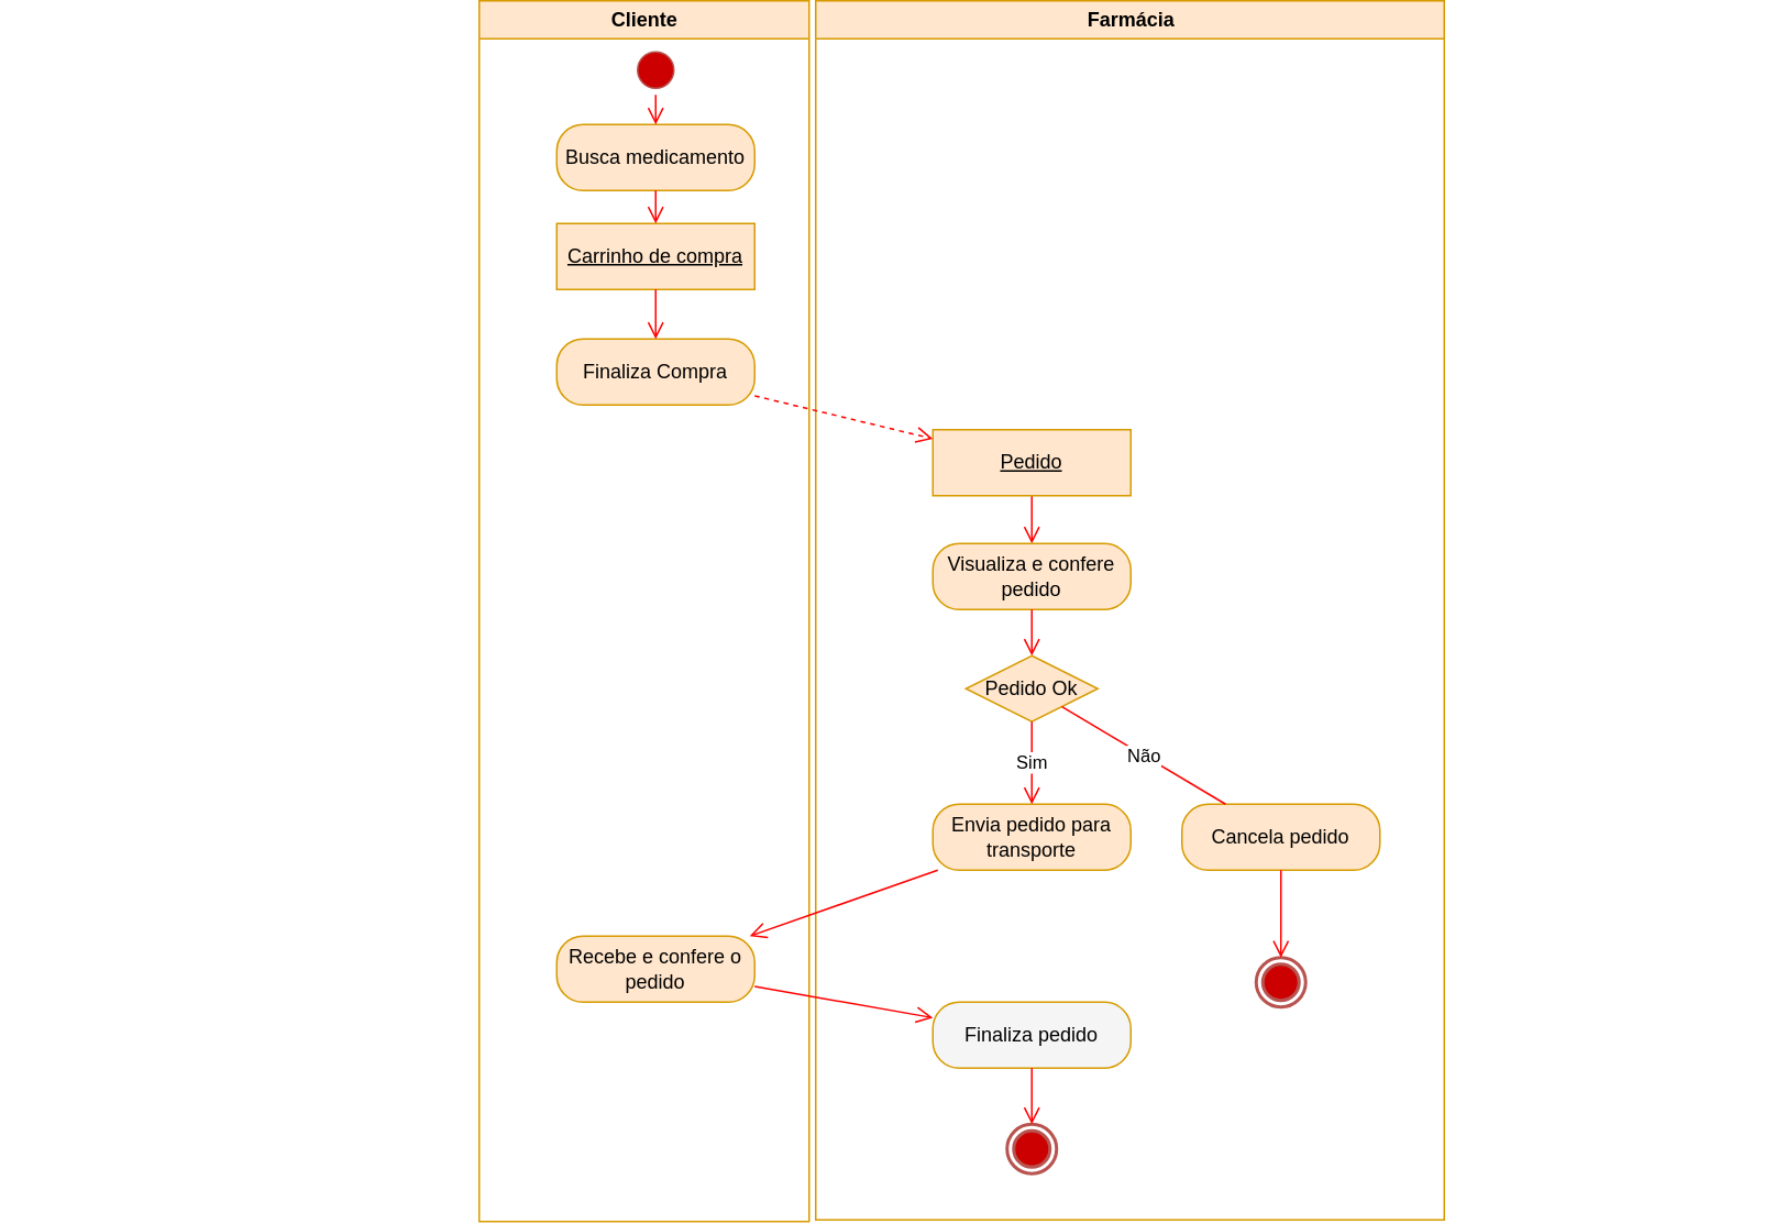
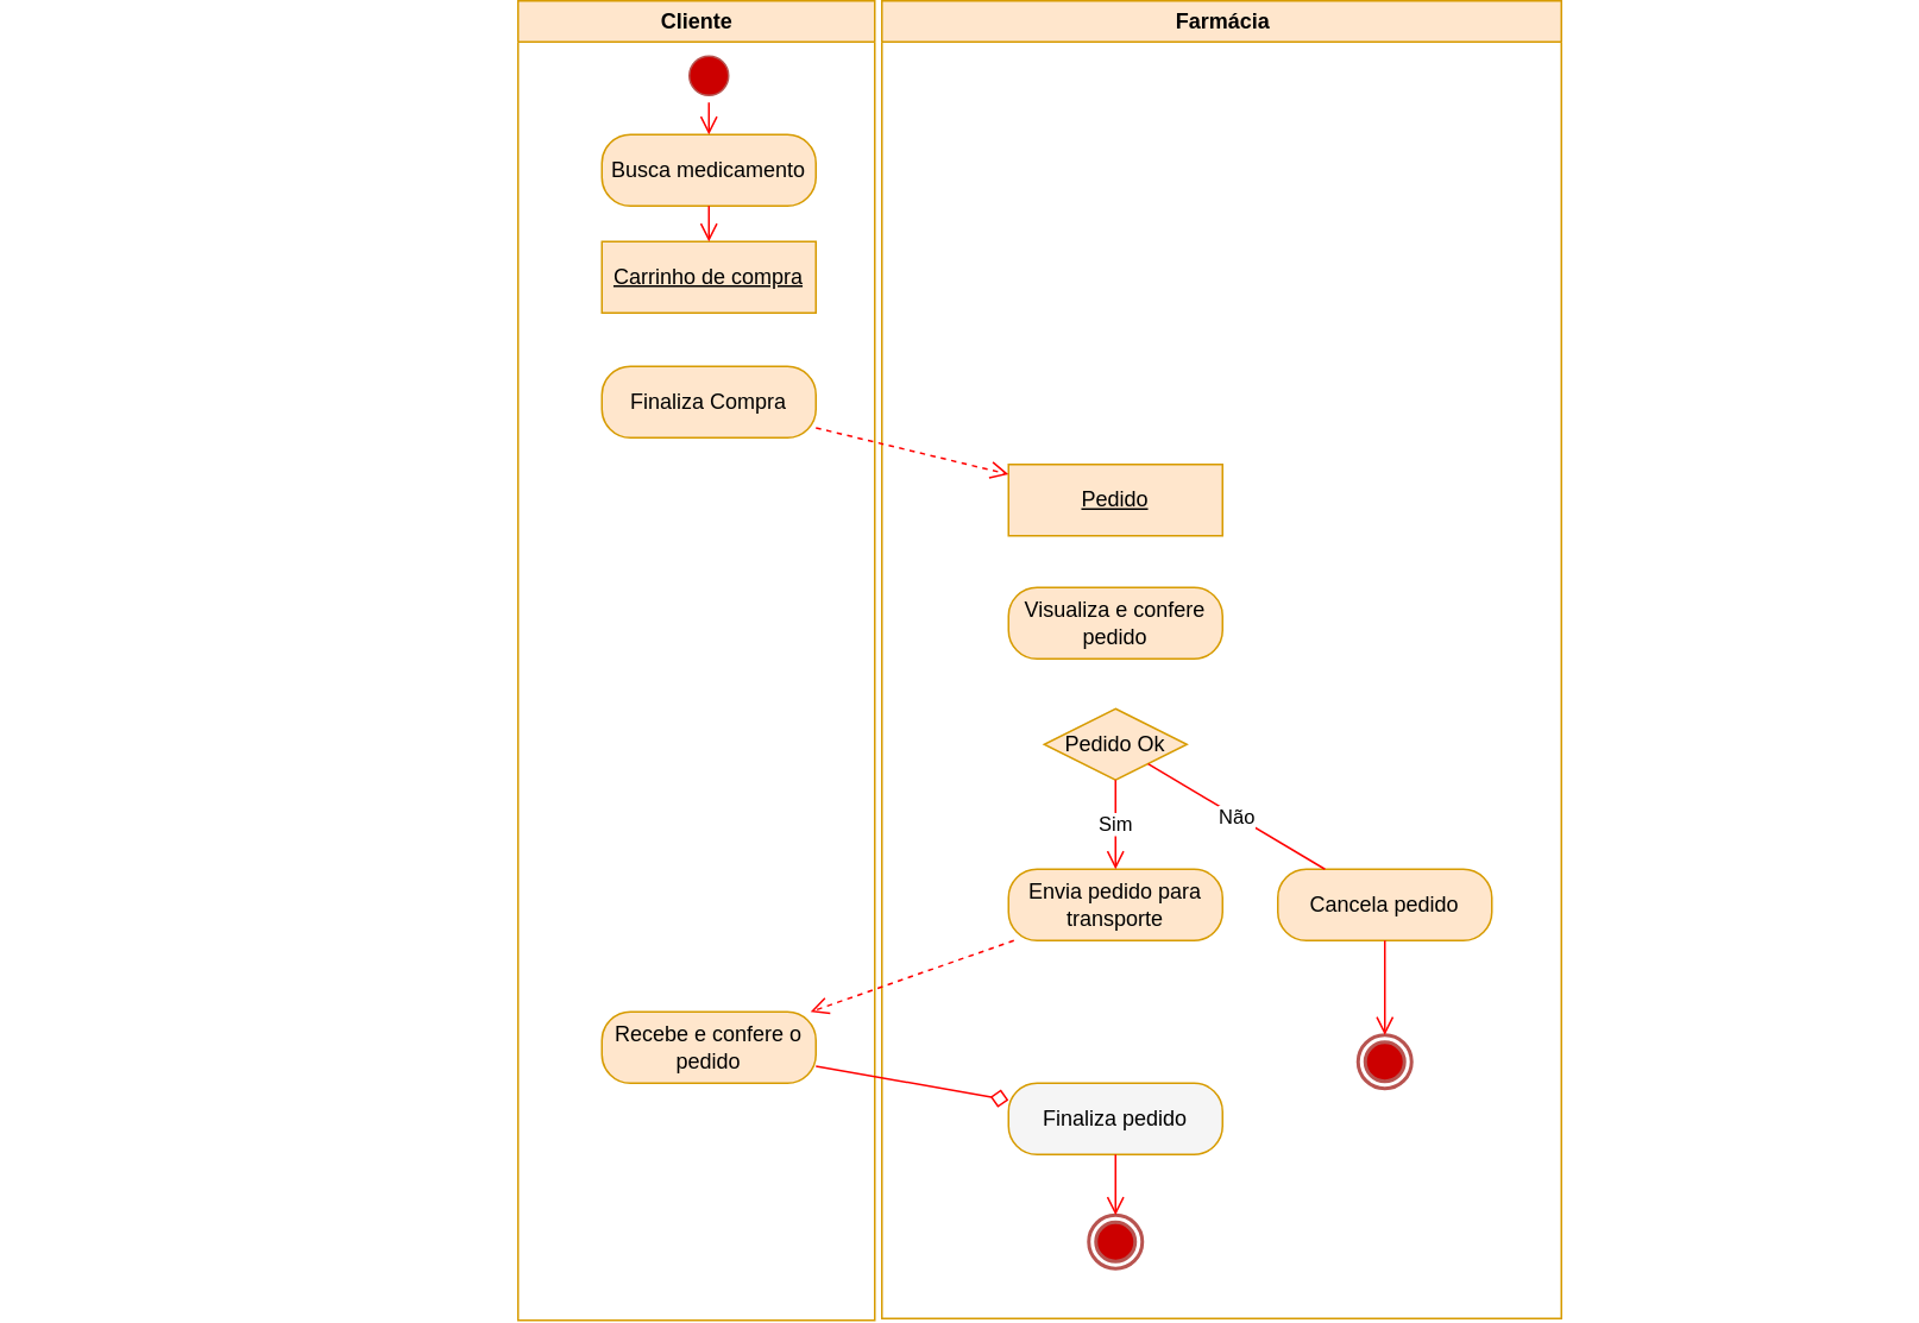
  <mxCell id="0" />
  <mxCell id="1" parent="0" />
  <mxCell id="2" value="Cliente" style="swimlane;html=1;horizontal=0;swimlaneFillColor=white;swimlaneLine=1;rounded=0;shadow=0;glass=0;comic=0;labelBackgroundColor=none;strokeColor=#d79b00;fillColor=#ffe6cc;align=center;rotation=90;" vertex="1" parent="1"><mxGeometry x="20" y="263" width="740" height="200" as="geometry"><mxRectangle x="555" y="5" width="30" height="60" as="alternateBounds" /></mxGeometry></mxCell>
  <mxCell id="3" value="" style="ellipse;html=1;shape=startState;fillColor=#CC0000;strokeColor=#b85450;rounded=0;labelBackgroundColor=none;" vertex="1" parent="2"><mxGeometry x="362" y="-243" width="30" height="30" as="geometry" /></mxCell>
  <mxCell id="4" value="Busca medicamento" style="rounded=1;whiteSpace=wrap;html=1;arcSize=40;fillColor=#ffe6cc;strokeColor=#d79b00;labelBackgroundColor=none;" vertex="1" parent="2"><mxGeometry x="317" y="-195" width="120" height="40" as="geometry" /></mxCell>
  <mxCell id="5" value="" style="edgeStyle=orthogonalEdgeStyle;html=1;verticalAlign=bottom;endArrow=open;endSize=8;strokeColor=#ff0000;" edge="1" parent="2" source="3" target="4"><mxGeometry relative="1" as="geometry"><mxPoint x="22" y="-179" as="targetPoint" /></mxGeometry></mxCell>
  <mxCell id="6" value="Carrinho de compra" style="rounded=1;whiteSpace=wrap;html=1;arcSize=0;fillColor=#ffe6cc;strokeColor=#d79b00;labelBackgroundColor=none;fontStyle=4" vertex="1" parent="2"><mxGeometry x="317" y="-135" width="120" height="40" as="geometry" /></mxCell>
  <mxCell id="7" value="" style="edgeStyle=orthogonalEdgeStyle;html=1;verticalAlign=bottom;endArrow=open;endSize=8;strokeColor=#ff0000;" edge="1" parent="2" source="4" target="6"><mxGeometry relative="1" as="geometry"><mxPoint x="107" y="-154" as="targetPoint" /></mxGeometry></mxCell>
  <mxCell id="8" value="Finaliza Compra" style="rounded=1;whiteSpace=wrap;html=1;arcSize=40;fillColor=#ffe6cc;strokeColor=#d79b00;labelBackgroundColor=none;" vertex="1" parent="2"><mxGeometry x="317" y="-65" width="120" height="40" as="geometry" /></mxCell>
- <mxCell id="9" style="edgeStyle=orthogonalEdgeStyle;rounded=0;html=1;jettySize=auto;orthogonalLoop=1;endArrow=open;endFill=0;strokeColor=#FF0000;endSize=8;" edge="1" parent="2" source="6" target="8"><mxGeometry relative="1" as="geometry" /></mxCell>
  <mxCell id="10" value="Recebe e confere o&lt;div&gt;pedido&lt;/div&gt;" style="rounded=1;whiteSpace=wrap;html=1;arcSize=40;fillColor=#ffe6cc;strokeColor=#d79b00;labelBackgroundColor=none;" vertex="1" parent="2"><mxGeometry x="317" y="297" width="120" height="40" as="geometry" /></mxCell>
  <mxCell id="11" value="Farmácia" style="swimlane;html=1;horizontal=0;swimlaneFillColor=white;swimlaneLine=1;rounded=0;shadow=0;glass=0;comic=0;labelBackgroundColor=none;strokeColor=#d79b00;fillColor=#ffe6cc;align=center;rotation=90;" vertex="1" parent="1"><mxGeometry x="315" y="172" width="739" height="381" as="geometry"><mxRectangle x="555" y="5" width="30" height="60" as="alternateBounds" /></mxGeometry></mxCell>
- <mxCell id="12" style="edgeStyle=orthogonalEdgeStyle;rounded=0;html=1;jettySize=auto;orthogonalLoop=1;endArrow=open;endFill=0;strokeColor=#FF0000;endSize=8;" edge="1" parent="11" source="13" target="14"><mxGeometry relative="1" as="geometry" /></mxCell>
  <mxCell id="13" value="Pedido" style="rounded=1;whiteSpace=wrap;html=1;arcSize=0;fillColor=#ffe6cc;strokeColor=#d79b00;labelBackgroundColor=none;fontStyle=4" vertex="1" parent="11"><mxGeometry x="250" y="81" width="120" height="40" as="geometry" /></mxCell>
  <mxCell id="14" value="Visualiza e confere&lt;div&gt;pedido&lt;/div&gt;" style="rounded=1;whiteSpace=wrap;html=1;arcSize=40;fillColor=#ffe6cc;strokeColor=#d79b00;labelBackgroundColor=none;" vertex="1" parent="11"><mxGeometry x="250" y="150" width="120" height="40" as="geometry" /></mxCell>
  <mxCell id="15" value="Envia pedido para&lt;div&gt;transporte&lt;/div&gt;" style="rounded=1;whiteSpace=wrap;html=1;arcSize=40;fillColor=#ffe6cc;strokeColor=#d79b00;labelBackgroundColor=none;" vertex="1" parent="11"><mxGeometry x="250" y="308" width="120" height="40" as="geometry" /></mxCell>
- <mxCell id="16" style="edgeStyle=none;rounded=0;html=1;endArrow=open;endFill=0;endSize=8;jettySize=auto;orthogonalLoop=1;strokeColor=#FF0000;" edge="1" parent="11" source="14" target="21"><mxGeometry relative="1" as="geometry" /></mxCell>
  <mxCell id="17" value="Finaliza pedido" style="rounded=1;whiteSpace=wrap;html=1;arcSize=40;fillColor=#f5f5f5;strokeColor=#d79b00;labelBackgroundColor=none;" vertex="1" parent="11"><mxGeometry x="250" y="428" width="120" height="40" as="geometry" /></mxCell>
  <mxCell id="18" value="" style="ellipse;html=1;shape=endState;fillColor=#CC0000;strokeColor=#b85450;rounded=0;shadow=0;glass=0;comic=0;labelBackgroundColor=none;align=center;strokeWidth=2;" vertex="1" parent="11"><mxGeometry x="295" y="502" width="30" height="30" as="geometry" /></mxCell>
  <mxCell id="19" style="edgeStyle=none;rounded=0;html=1;endArrow=open;endFill=0;endSize=8;jettySize=auto;orthogonalLoop=1;strokeColor=#FF0000;" edge="1" parent="11" source="17" target="18"><mxGeometry relative="1" as="geometry" /></mxCell>
  <mxCell id="20" style="edgeStyle=none;rounded=0;html=1;exitX=0.5;exitY=1;entryX=0.5;entryY=1;endArrow=open;endFill=0;endSize=8;jettySize=auto;orthogonalLoop=1;strokeColor=#FF0000;" edge="1" parent="11" source="18" target="18"><mxGeometry relative="1" as="geometry" /></mxCell>
  <mxCell id="21" value="Pedido Ok" style="rhombus;whiteSpace=wrap;html=1;fillColor=#ffe6cc;strokeColor=#d79b00;rounded=0;shadow=0;glass=0;comic=0;labelBackgroundColor=none;align=center;" vertex="1" parent="11"><mxGeometry x="270" y="218" width="80" height="40" as="geometry" /></mxCell>
  <mxCell id="22" value="Sim" style="edgeStyle=none;rounded=0;html=1;endArrow=open;endFill=0;endSize=8;jettySize=auto;orthogonalLoop=1;strokeColor=#FF0000;" edge="1" parent="11" source="21" target="15"><mxGeometry relative="1" as="geometry" /></mxCell>
  <mxCell id="23" value="Cancela pedido" style="rounded=1;whiteSpace=wrap;html=1;arcSize=40;fillColor=#ffe6cc;strokeColor=#d79b00;labelBackgroundColor=none;" vertex="1" parent="11"><mxGeometry x="401" y="308" width="120" height="40" as="geometry" /></mxCell>
  <mxCell id="24" value="Não" style="edgeStyle=none;rounded=0;html=1;endArrow=none;endFill=0;endSize=8;jettySize=auto;orthogonalLoop=1;strokeColor=#FF0000;" edge="1" parent="11" source="21" target="23"><mxGeometry relative="1" as="geometry" /></mxCell>
  <mxCell id="25" value="" style="ellipse;html=1;shape=endState;fillColor=#CC0000;strokeColor=#b85450;rounded=0;shadow=0;glass=0;comic=0;labelBackgroundColor=none;align=center;strokeWidth=2;" vertex="1" parent="11"><mxGeometry x="446" y="401" width="30" height="30" as="geometry" /></mxCell>
  <mxCell id="26" style="edgeStyle=none;rounded=0;html=1;endArrow=open;endFill=0;endSize=8;jettySize=auto;orthogonalLoop=1;strokeColor=#FF0000;" edge="1" parent="11" source="23" target="25"><mxGeometry relative="1" as="geometry" /></mxCell>
  <mxCell id="27" style="rounded=0;html=1;endArrow=open;endFill=0;endSize=8;jettySize=auto;orthogonalLoop=1;strokeColor=#FF0000;dashed=1;" edge="1" parent="1" source="8" target="13"><mxGeometry relative="1" as="geometry" /></mxCell>
- <mxCell id="28" style="edgeStyle=none;rounded=0;html=1;endArrow=open;endFill=0;endSize=8;jettySize=auto;orthogonalLoop=1;strokeColor=#FF0000;" edge="1" parent="1" source="15" target="10"><mxGeometry relative="1" as="geometry" /></mxCell>
- <mxCell id="29" style="edgeStyle=none;rounded=0;html=1;endArrow=open;endFill=0;endSize=8;jettySize=auto;orthogonalLoop=1;strokeColor=#FF0000;" edge="1" parent="1" source="10" target="17"><mxGeometry relative="1" as="geometry" /></mxCell>
+ <mxCell id="28" style="edgeStyle=none;rounded=0;html=1;endArrow=open;endFill=0;endSize=8;jettySize=auto;orthogonalLoop=1;strokeColor=#FF0000;dashed=1;" edge="1" parent="1" source="15" target="10"><mxGeometry relative="1" as="geometry" /></mxCell>
+ <mxCell id="29" style="edgeStyle=none;rounded=0;html=1;endArrow=diamond;endFill=0;endSize=8;jettySize=auto;orthogonalLoop=1;strokeColor=#FF0000;" edge="1" parent="1" source="10" target="17"><mxGeometry relative="1" as="geometry" /></mxCell>
